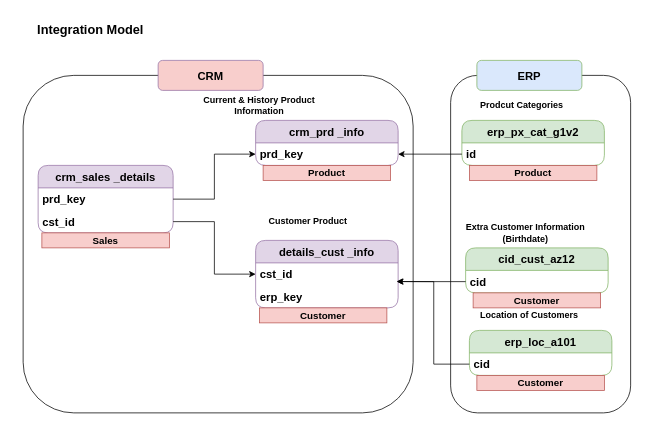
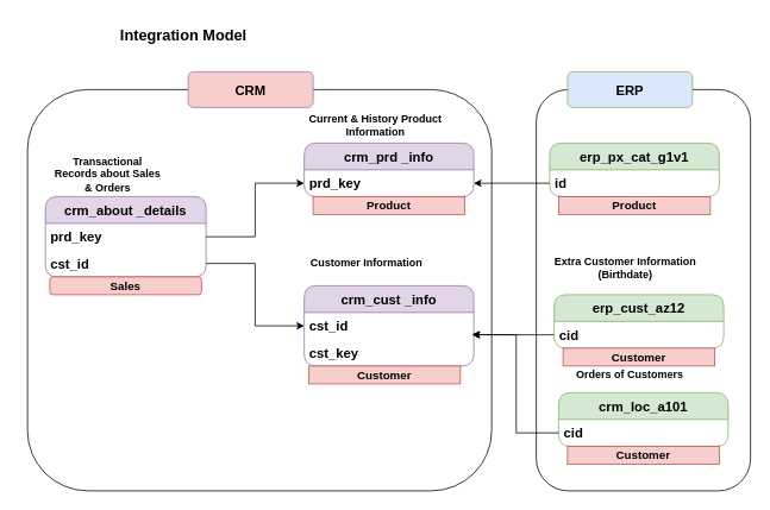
  <mxCell id="0" />
  <mxCell id="1" parent="0" />
- <mxCell id="2" value="&lt;b&gt;&lt;font style=&quot;font-size: 15px;&quot;&gt;details_cust _info&lt;/font&gt;&lt;/b&gt;" style="swimlane;fontStyle=0;childLayout=stackLayout;horizontal=1;startSize=30;horizontalStack=0;resizeParent=1;resizeParentMax=0;resizeLast=0;collapsible=1;marginBottom=0;whiteSpace=wrap;html=1;rounded=1;fillColor=#e1d5e7;strokeColor=#9673a6;" parent="1" vertex="1"><mxGeometry x="340" y="320" width="190" height="90" as="geometry" /></mxCell>
+ <mxCell id="2" value="&lt;b&gt;&lt;font style=&quot;font-size: 15px;&quot;&gt;crm_cust _info&lt;/font&gt;&lt;/b&gt;" style="swimlane;fontStyle=0;childLayout=stackLayout;horizontal=1;startSize=30;horizontalStack=0;resizeParent=1;resizeParentMax=0;resizeLast=0;collapsible=1;marginBottom=0;whiteSpace=wrap;html=1;rounded=1;fillColor=#e1d5e7;strokeColor=#9673a6;" parent="1" vertex="1"><mxGeometry x="340" y="320" width="190" height="90" as="geometry" /></mxCell>
  <mxCell id="3" value="&lt;b&gt;&lt;font style=&quot;font-size: 15px;&quot;&gt;cst_id&lt;/font&gt;&lt;/b&gt;" style="text;strokeColor=none;fillColor=none;align=left;verticalAlign=middle;spacingLeft=4;spacingRight=4;overflow=hidden;points=[[0,0.5],[1,0.5]];portConstraint=eastwest;rotatable=0;whiteSpace=wrap;html=1;" parent="2" vertex="1"><mxGeometry y="30" width="190" height="30" as="geometry" /></mxCell>
- <mxCell id="4" value="&lt;b&gt;&lt;font style=&quot;font-size: 15px;&quot;&gt;erp_key&lt;/font&gt;&lt;/b&gt;" style="text;strokeColor=none;fillColor=none;align=left;verticalAlign=middle;spacingLeft=4;spacingRight=4;overflow=hidden;points=[[0,0.5],[1,0.5]];portConstraint=eastwest;rotatable=0;whiteSpace=wrap;html=1;" parent="2" vertex="1"><mxGeometry y="60" width="190" height="30" as="geometry" /></mxCell>
- <mxCell id="5" value="&lt;b&gt;&lt;font&gt;Customer Product&lt;/font&gt;&lt;/b&gt;" style="text;html=1;align=center;verticalAlign=middle;whiteSpace=wrap;rounded=0;" parent="1" vertex="1"><mxGeometry x="345" y="280" width="130" height="30" as="geometry" /></mxCell>
- <mxCell id="6" value="&lt;b&gt;&lt;font style=&quot;font-size: 17px;&quot;&gt;Integration Model&lt;/font&gt;&lt;/b&gt;" style="text;html=1;align=center;verticalAlign=middle;whiteSpace=wrap;rounded=0;" parent="1" vertex="1"><mxGeometry x="20" y="20" width="200" height="40" as="geometry" /></mxCell>
- <mxCell id="7" value="&lt;b&gt;&lt;font&gt;Current &amp;amp; History Product Information&lt;/font&gt;&lt;/b&gt;" style="text;html=1;align=center;verticalAlign=middle;whiteSpace=wrap;rounded=0;" parent="1" vertex="1"><mxGeometry x="255" y="130" width="180" height="20" as="geometry" /></mxCell>
+ <mxCell id="4" value="&lt;b&gt;&lt;font style=&quot;font-size: 15px;&quot;&gt;cst_key&lt;/font&gt;&lt;/b&gt;" style="text;strokeColor=none;fillColor=none;align=left;verticalAlign=middle;spacingLeft=4;spacingRight=4;overflow=hidden;points=[[0,0.5],[1,0.5]];portConstraint=eastwest;rotatable=0;whiteSpace=wrap;html=1;" parent="2" vertex="1"><mxGeometry y="60" width="190" height="30" as="geometry" /></mxCell>
+ <mxCell id="5" value="&lt;b&gt;&lt;font&gt;Customer Information&lt;/font&gt;&lt;/b&gt;" style="text;html=1;align=center;verticalAlign=middle;whiteSpace=wrap;rounded=0;" parent="1" vertex="1"><mxGeometry x="345" y="280" width="130" height="30" as="geometry" /></mxCell>
+ <mxCell id="6" value="&lt;b&gt;&lt;font style=&quot;font-size: 17px;&quot;&gt;Integration Model&lt;/font&gt;&lt;/b&gt;" style="text;html=1;align=center;verticalAlign=middle;whiteSpace=wrap;rounded=0;" parent="1" vertex="1"><mxGeometry x="105" y="20" width="200" height="40" as="geometry" /></mxCell>
+ <mxCell id="7" value="&lt;b&gt;&lt;font&gt;Current &amp;amp; History Product Information&lt;/font&gt;&lt;/b&gt;" style="text;html=1;align=center;verticalAlign=middle;whiteSpace=wrap;rounded=0;" parent="1" vertex="1"><mxGeometry x="330" y="130" width="180" height="20" as="geometry" /></mxCell>
  <mxCell id="8" value="&lt;b&gt;&lt;font style=&quot;font-size: 15px;&quot;&gt;crm_prd _info&lt;/font&gt;&lt;/b&gt;" style="swimlane;fontStyle=0;childLayout=stackLayout;horizontal=1;startSize=30;horizontalStack=0;resizeParent=1;resizeParentMax=0;resizeLast=0;collapsible=1;marginBottom=0;whiteSpace=wrap;html=1;rounded=1;fillColor=#e1d5e7;strokeColor=#9673a6;" parent="1" vertex="1"><mxGeometry x="340" y="160" width="190" height="60" as="geometry" /></mxCell>
  <mxCell id="9" value="&lt;b&gt;&lt;font style=&quot;font-size: 15px;&quot;&gt;prd_key&lt;/font&gt;&lt;/b&gt;" style="text;strokeColor=none;fillColor=none;align=left;verticalAlign=middle;spacingLeft=4;spacingRight=4;overflow=hidden;points=[[0,0.5],[1,0.5]];portConstraint=eastwest;rotatable=0;whiteSpace=wrap;html=1;" parent="8" vertex="1"><mxGeometry y="30" width="190" height="30" as="geometry" /></mxCell>
- <mxCell id="11" value="&lt;b&gt;&lt;font style=&quot;font-size: 15px;&quot;&gt;crm_sales _details&lt;/font&gt;&lt;/b&gt;" style="swimlane;fontStyle=0;childLayout=stackLayout;horizontal=1;startSize=30;horizontalStack=0;resizeParent=1;resizeParentMax=0;resizeLast=0;collapsible=1;marginBottom=0;whiteSpace=wrap;html=1;rounded=1;fillColor=#e1d5e7;strokeColor=#9673a6;" parent="1" vertex="1"><mxGeometry x="50" y="220" width="180" height="90" as="geometry" /></mxCell>
+ <mxCell id="10" value="&lt;b&gt;Transactional Records about Sales &amp;amp; Orders&lt;/b&gt;" style="text;html=1;align=center;verticalAlign=middle;whiteSpace=wrap;rounded=0;" parent="1" vertex="1"><mxGeometry x="55" y="180" width="130" height="30" as="geometry" /></mxCell>
+ <mxCell id="11" value="&lt;b&gt;&lt;font style=&quot;font-size: 15px;&quot;&gt;crm_about _details&lt;/font&gt;&lt;/b&gt;" style="swimlane;fontStyle=0;childLayout=stackLayout;horizontal=1;startSize=30;horizontalStack=0;resizeParent=1;resizeParentMax=0;resizeLast=0;collapsible=1;marginBottom=0;whiteSpace=wrap;html=1;rounded=1;fillColor=#e1d5e7;strokeColor=#9673a6;" parent="1" vertex="1"><mxGeometry x="50" y="220" width="180" height="90" as="geometry" /></mxCell>
  <mxCell id="12" value="&lt;span style=&quot;font-size: 15px;&quot;&gt;&lt;b&gt;prd_key&lt;/b&gt;&lt;/span&gt;" style="text;strokeColor=none;fillColor=none;align=left;verticalAlign=middle;spacingLeft=4;spacingRight=4;overflow=hidden;points=[[0,0.5],[1,0.5]];portConstraint=eastwest;rotatable=0;whiteSpace=wrap;html=1;" parent="11" vertex="1"><mxGeometry y="30" width="180" height="30" as="geometry" /></mxCell>
  <mxCell id="13" value="&lt;span style=&quot;font-size: 15px;&quot;&gt;&lt;b&gt;cst_id&lt;/b&gt;&lt;/span&gt;" style="text;strokeColor=none;fillColor=none;align=left;verticalAlign=middle;spacingLeft=4;spacingRight=4;overflow=hidden;points=[[0,0.5],[1,0.5]];portConstraint=eastwest;rotatable=0;whiteSpace=wrap;html=1;" parent="11" vertex="1"><mxGeometry y="60" width="180" height="30" as="geometry" /></mxCell>
  <mxCell id="14" style="edgeStyle=orthogonalEdgeStyle;rounded=0;orthogonalLoop=1;jettySize=auto;html=1;entryX=0;entryY=0.5;entryDx=0;entryDy=0;" parent="1" source="13" target="3" edge="1"><mxGeometry relative="1" as="geometry" /></mxCell>
  <mxCell id="15" style="edgeStyle=orthogonalEdgeStyle;rounded=0;orthogonalLoop=1;jettySize=auto;html=1;entryX=0;entryY=0.5;entryDx=0;entryDy=0;" parent="1" source="12" target="9" edge="1"><mxGeometry relative="1" as="geometry" /></mxCell>
- <mxCell id="16" value="&lt;b&gt;Extra Customer Information (Birthdate)&lt;/b&gt;" style="text;html=1;align=center;verticalAlign=middle;whiteSpace=wrap;rounded=0;" parent="1" vertex="1"><mxGeometry x="610" y="300" width="180" height="20" as="geometry" /></mxCell>
- <mxCell id="17" value="&lt;span style=&quot;font-size: 15px;&quot;&gt;&lt;b&gt;cid_cust_az12&lt;/b&gt;&lt;/span&gt;" style="swimlane;fontStyle=0;childLayout=stackLayout;horizontal=1;startSize=30;horizontalStack=0;resizeParent=1;resizeParentMax=0;resizeLast=0;collapsible=1;marginBottom=0;whiteSpace=wrap;html=1;rounded=1;fillColor=#d5e8d4;strokeColor=#82b366;" parent="1" vertex="1"><mxGeometry x="620" y="330" width="190" height="60" as="geometry" /></mxCell>
+ <mxCell id="16" value="&lt;b&gt;Extra Customer Information (Birthdate)&lt;/b&gt;" style="text;html=1;align=center;verticalAlign=middle;whiteSpace=wrap;rounded=0;" parent="1" vertex="1"><mxGeometry x="610" y="290" width="180" height="20" as="geometry" /></mxCell>
+ <mxCell id="17" value="&lt;span style=&quot;font-size: 15px;&quot;&gt;&lt;b&gt;erp_cust_az12&lt;/b&gt;&lt;/span&gt;" style="swimlane;fontStyle=0;childLayout=stackLayout;horizontal=1;startSize=30;horizontalStack=0;resizeParent=1;resizeParentMax=0;resizeLast=0;collapsible=1;marginBottom=0;whiteSpace=wrap;html=1;rounded=1;fillColor=#d5e8d4;strokeColor=#82b366;" parent="1" vertex="1"><mxGeometry x="620" y="330" width="190" height="60" as="geometry" /></mxCell>
  <mxCell id="18" value="&lt;span style=&quot;font-size: 15px;&quot;&gt;&lt;b&gt;cid&lt;/b&gt;&lt;/span&gt;" style="text;strokeColor=none;fillColor=none;align=left;verticalAlign=middle;spacingLeft=4;spacingRight=4;overflow=hidden;points=[[0,0.5],[1,0.5]];portConstraint=eastwest;rotatable=0;whiteSpace=wrap;html=1;" parent="17" vertex="1"><mxGeometry y="30" width="190" height="30" as="geometry" /></mxCell>
- <mxCell id="19" value="&lt;b&gt;Location of Customers&lt;/b&gt;" style="text;html=1;align=center;verticalAlign=middle;whiteSpace=wrap;rounded=0;" parent="1" vertex="1"><mxGeometry x="615" y="410" width="180" height="20" as="geometry" /></mxCell>
- <mxCell id="20" value="&lt;span style=&quot;font-size: 15px;&quot;&gt;&lt;b&gt;erp_loc_a101&lt;/b&gt;&lt;/span&gt;" style="swimlane;fontStyle=0;childLayout=stackLayout;horizontal=1;startSize=30;horizontalStack=0;resizeParent=1;resizeParentMax=0;resizeLast=0;collapsible=1;marginBottom=0;whiteSpace=wrap;html=1;rounded=1;fillColor=#d5e8d4;strokeColor=#82b366;" parent="1" vertex="1"><mxGeometry x="625" y="440" width="190" height="60" as="geometry" /></mxCell>
+ <mxCell id="19" value="&lt;b&gt;Orders of Customers&lt;/b&gt;" style="text;html=1;align=center;verticalAlign=middle;whiteSpace=wrap;rounded=0;" parent="1" vertex="1"><mxGeometry x="615" y="410" width="180" height="20" as="geometry" /></mxCell>
+ <mxCell id="20" value="&lt;span style=&quot;font-size: 15px;&quot;&gt;&lt;b&gt;crm_loc_a101&lt;/b&gt;&lt;/span&gt;" style="swimlane;fontStyle=0;childLayout=stackLayout;horizontal=1;startSize=30;horizontalStack=0;resizeParent=1;resizeParentMax=0;resizeLast=0;collapsible=1;marginBottom=0;whiteSpace=wrap;html=1;rounded=1;fillColor=#d5e8d4;strokeColor=#82b366;" parent="1" vertex="1"><mxGeometry x="625" y="440" width="190" height="60" as="geometry" /></mxCell>
  <mxCell id="21" value="&lt;span style=&quot;font-size: 15px;&quot;&gt;&lt;b&gt;cid&lt;/b&gt;&lt;/span&gt;" style="text;strokeColor=none;fillColor=none;align=left;verticalAlign=middle;spacingLeft=4;spacingRight=4;overflow=hidden;points=[[0,0.5],[1,0.5]];portConstraint=eastwest;rotatable=0;whiteSpace=wrap;html=1;" parent="20" vertex="1"><mxGeometry y="30" width="190" height="30" as="geometry" /></mxCell>
- <mxCell id="22" value="&lt;b&gt;Prodcut Categories&lt;/b&gt;" style="text;html=1;align=center;verticalAlign=middle;whiteSpace=wrap;rounded=0;" parent="1" vertex="1"><mxGeometry x="605" y="130" width="180" height="20" as="geometry" /></mxCell>
- <mxCell id="23" value="&lt;span style=&quot;font-size: 15px;&quot;&gt;&lt;b&gt;erp_px_cat_g1v2&lt;/b&gt;&lt;/span&gt;" style="swimlane;fontStyle=0;childLayout=stackLayout;horizontal=1;startSize=30;horizontalStack=0;resizeParent=1;resizeParentMax=0;resizeLast=0;collapsible=1;marginBottom=0;whiteSpace=wrap;html=1;rounded=1;fillColor=#d5e8d4;strokeColor=#82b366;" parent="1" vertex="1"><mxGeometry x="615" y="160" width="190" height="60" as="geometry" /></mxCell>
+ <mxCell id="23" value="&lt;span style=&quot;font-size: 15px;&quot;&gt;&lt;b&gt;erp_px_cat_g1v1&lt;/b&gt;&lt;/span&gt;" style="swimlane;fontStyle=0;childLayout=stackLayout;horizontal=1;startSize=30;horizontalStack=0;resizeParent=1;resizeParentMax=0;resizeLast=0;collapsible=1;marginBottom=0;whiteSpace=wrap;html=1;rounded=1;fillColor=#d5e8d4;strokeColor=#82b366;" parent="1" vertex="1"><mxGeometry x="615" y="160" width="190" height="60" as="geometry" /></mxCell>
  <mxCell id="24" value="&lt;span style=&quot;font-size: 15px;&quot;&gt;&lt;b&gt;id&lt;/b&gt;&lt;/span&gt;" style="text;strokeColor=none;fillColor=none;align=left;verticalAlign=middle;spacingLeft=4;spacingRight=4;overflow=hidden;points=[[0,0.5],[1,0.5]];portConstraint=eastwest;rotatable=0;whiteSpace=wrap;html=1;" parent="23" vertex="1"><mxGeometry y="30" width="190" height="30" as="geometry" /></mxCell>
  <mxCell id="25" style="edgeStyle=orthogonalEdgeStyle;rounded=0;orthogonalLoop=1;jettySize=auto;html=1;entryX=0.989;entryY=0.827;entryDx=0;entryDy=0;entryPerimeter=0;" parent="1" source="18" target="3" edge="1"><mxGeometry relative="1" as="geometry" /></mxCell>
  <mxCell id="26" style="edgeStyle=orthogonalEdgeStyle;rounded=0;orthogonalLoop=1;jettySize=auto;html=1;entryX=0.993;entryY=0.833;entryDx=0;entryDy=0;entryPerimeter=0;" parent="1" source="21" target="3" edge="1"><mxGeometry relative="1" as="geometry" /></mxCell>
  <mxCell id="27" style="edgeStyle=orthogonalEdgeStyle;rounded=0;orthogonalLoop=1;jettySize=auto;html=1;entryX=1;entryY=0.5;entryDx=0;entryDy=0;" parent="1" source="24" target="9" edge="1"><mxGeometry relative="1" as="geometry" /></mxCell>
  <mxCell id="28" value="" style="rounded=1;whiteSpace=wrap;html=1;fillColor=none;" parent="1" vertex="1"><mxGeometry x="30" y="100" width="520" height="450" as="geometry" /></mxCell>
  <mxCell id="29" value="&lt;font style=&quot;font-size: 15px;&quot;&gt;&lt;b style=&quot;&quot;&gt;CRM&lt;/b&gt;&lt;/font&gt;" style="rounded=1;whiteSpace=wrap;html=1;fillColor=#f8cecc;strokeColor=#9673a6;" parent="1" vertex="1"><mxGeometry x="210" y="80" width="140" height="40" as="geometry" /></mxCell>
  <mxCell id="30" value="" style="rounded=1;whiteSpace=wrap;html=1;fillColor=none;" parent="1" vertex="1"><mxGeometry x="600" y="100" width="240" height="450" as="geometry" /></mxCell>
  <mxCell id="31" value="&lt;span style=&quot;font-size: 15px;&quot;&gt;&lt;b&gt;ERP&lt;/b&gt;&lt;/span&gt;" style="rounded=1;whiteSpace=wrap;html=1;fillColor=#dae8fc;strokeColor=#82b366;" parent="1" vertex="1"><mxGeometry x="635" y="80" width="140" height="40" as="geometry" /></mxCell>
  <mxCell id="32" value="&lt;b&gt;&lt;font style=&quot;font-size: 13px;&quot;&gt;Product&lt;/font&gt;&lt;/b&gt;" style="rounded=0;whiteSpace=wrap;html=1;fillColor=#f8cecc;strokeColor=#b85450;" vertex="1" parent="1"><mxGeometry x="350" y="220" width="170" height="20" as="geometry" /></mxCell>
  <mxCell id="33" value="&lt;b&gt;&lt;font style=&quot;font-size: 13px;&quot;&gt;Product&lt;/font&gt;&lt;/b&gt;" style="rounded=0;whiteSpace=wrap;html=1;fillColor=#f8cecc;strokeColor=#b85450;" vertex="1" parent="1"><mxGeometry x="625" y="220" width="170" height="20" as="geometry" /></mxCell>
  <mxCell id="34" value="&lt;span style=&quot;font-size: 13px;&quot;&gt;&lt;b&gt;Customer&lt;/b&gt;&lt;/span&gt;" style="rounded=0;whiteSpace=wrap;html=1;fillColor=#f8cecc;strokeColor=#b85450;" vertex="1" parent="1"><mxGeometry x="345" y="410" width="170" height="20" as="geometry" /></mxCell>
  <mxCell id="35" value="&lt;span style=&quot;font-size: 13px;&quot;&gt;&lt;b&gt;Customer&lt;/b&gt;&lt;/span&gt;" style="rounded=0;whiteSpace=wrap;html=1;fillColor=#f8cecc;strokeColor=#b85450;" vertex="1" parent="1"><mxGeometry x="630" y="390" width="170" height="20" as="geometry" /></mxCell>
  <mxCell id="36" value="&lt;span style=&quot;font-size: 13px;&quot;&gt;&lt;b&gt;Customer&lt;/b&gt;&lt;/span&gt;" style="rounded=0;whiteSpace=wrap;html=1;fillColor=#f8cecc;strokeColor=#b85450;" vertex="1" parent="1"><mxGeometry x="635" y="500" width="170" height="20" as="geometry" /></mxCell>
- <mxCell id="37" value="&lt;span style=&quot;font-size: 13px;&quot;&gt;&lt;b&gt;Sales&lt;/b&gt;&lt;/span&gt;" style="rounded=0;whiteSpace=wrap;html=1;fillColor=#f8cecc;strokeColor=#b85450;" vertex="1" parent="1"><mxGeometry x="55" y="310" width="170" height="20" as="geometry" /></mxCell>
+ <mxCell id="37" value="&lt;span style=&quot;font-size: 13px;&quot;&gt;&lt;b&gt;Sales&lt;/b&gt;&lt;/span&gt;" style="whiteSpace=wrap;html=1;fillColor=#f8cecc;strokeColor=#b85450;rounded=1;" vertex="1" parent="1"><mxGeometry x="55" y="310" width="170" height="20" as="geometry" /></mxCell>
